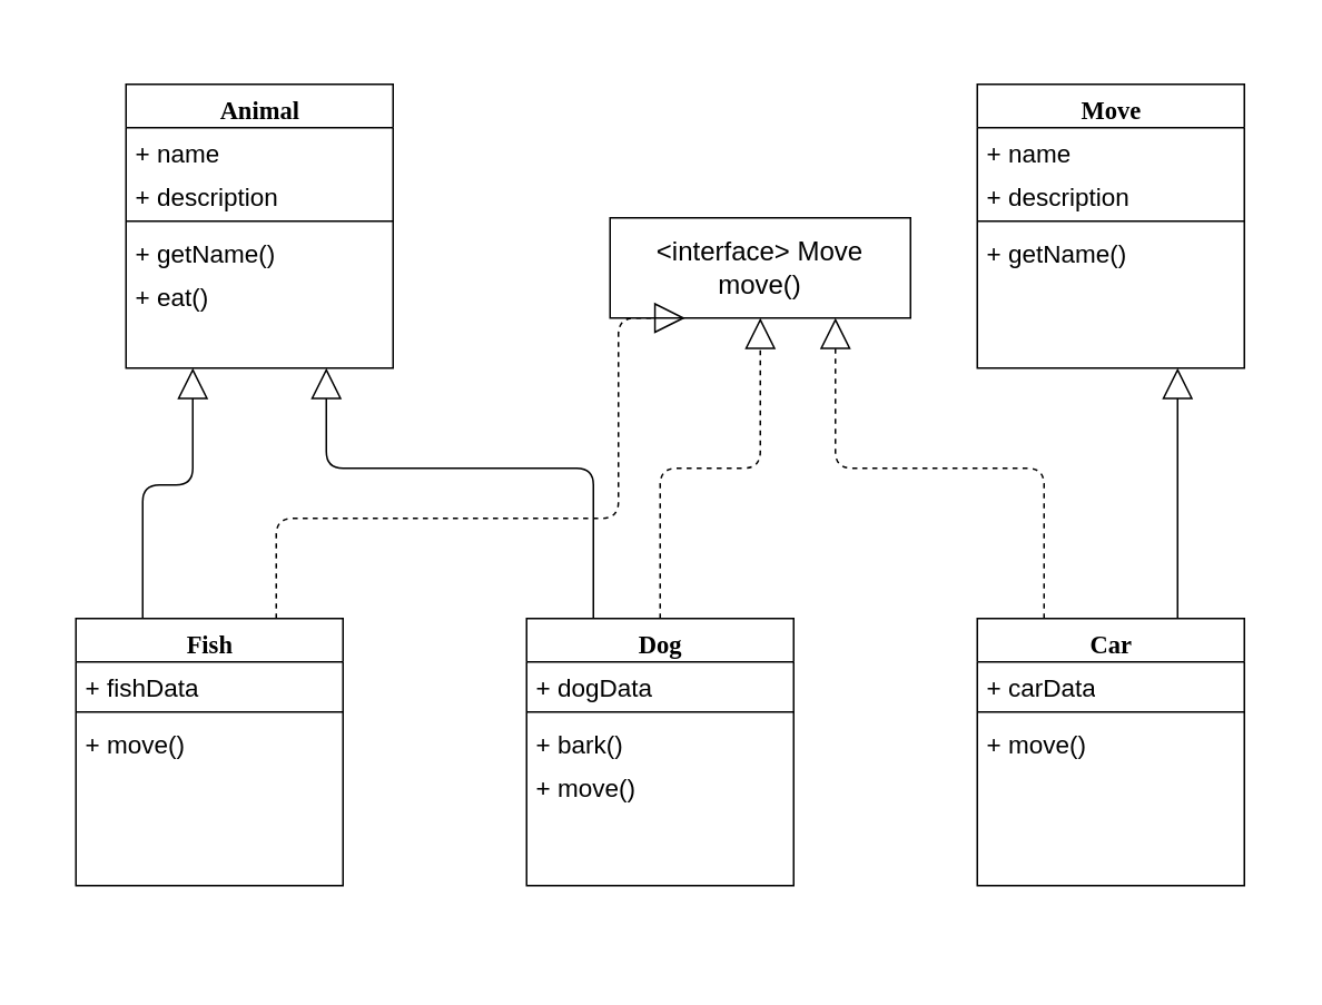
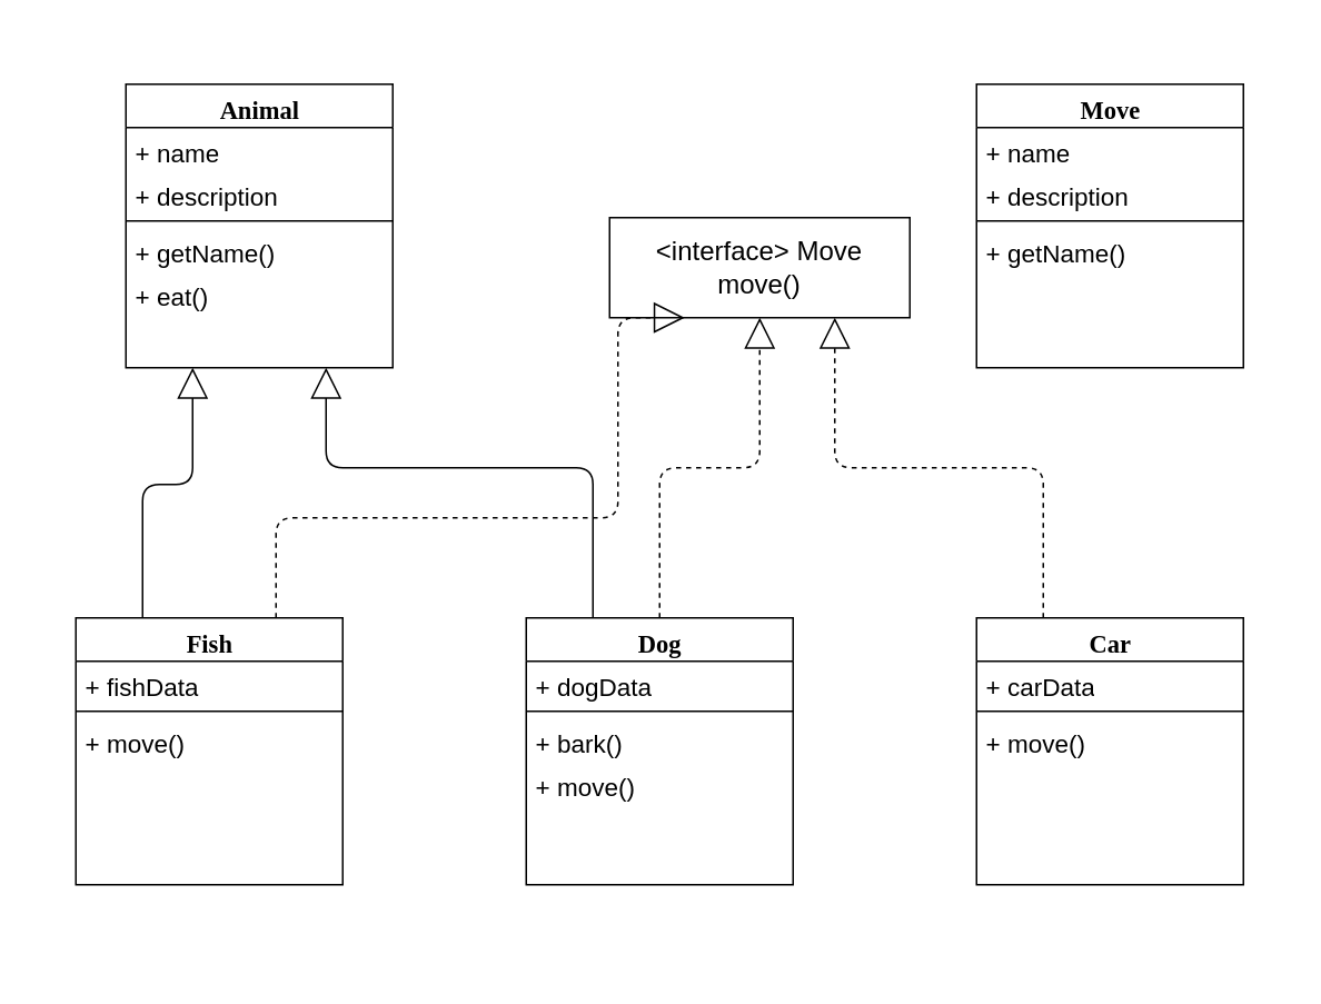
  <mxCell id="0" />
  <mxCell id="1" parent="0" />
  <mxCell id="2" value="" style="rounded=0;whiteSpace=wrap;html=1;fontSize=15;strokeColor=none;" vertex="1" parent="1"><mxGeometry x="20" y="20" width="750" height="560" as="geometry" /></mxCell>
  <mxCell id="3" value="Animal" style="swimlane;html=1;fontStyle=1;align=center;verticalAlign=top;childLayout=stackLayout;horizontal=1;startSize=26;horizontalStack=0;resizeParent=1;resizeLast=0;collapsible=1;marginBottom=0;swimlaneFillColor=#ffffff;rounded=0;shadow=0;comic=0;labelBackgroundColor=none;strokeWidth=1;fillColor=none;fontFamily=Verdana;fontSize=15;" parent="1" vertex="1"><mxGeometry x="75" y="50" width="160" height="170" as="geometry" /></mxCell>
  <mxCell id="4" value="+ name" style="text;html=1;strokeColor=none;fillColor=none;align=left;verticalAlign=top;spacingLeft=4;spacingRight=4;whiteSpace=wrap;overflow=hidden;rotatable=0;points=[[0,0.5],[1,0.5]];portConstraint=eastwest;fontSize=15;" parent="3" vertex="1"><mxGeometry y="26" width="160" height="26" as="geometry" /></mxCell>
  <mxCell id="5" value="+ description" style="text;html=1;strokeColor=none;fillColor=none;align=left;verticalAlign=top;spacingLeft=4;spacingRight=4;whiteSpace=wrap;overflow=hidden;rotatable=0;points=[[0,0.5],[1,0.5]];portConstraint=eastwest;fontSize=15;" parent="3" vertex="1"><mxGeometry y="52" width="160" height="26" as="geometry" /></mxCell>
  <mxCell id="6" value="" style="line;html=1;strokeWidth=1;fillColor=none;align=left;verticalAlign=middle;spacingTop=-1;spacingLeft=3;spacingRight=3;rotatable=0;labelPosition=right;points=[];portConstraint=eastwest;fontSize=15;" parent="3" vertex="1"><mxGeometry y="78" width="160" height="8" as="geometry" /></mxCell>
  <mxCell id="7" value="+ getName()" style="text;html=1;strokeColor=none;fillColor=none;align=left;verticalAlign=top;spacingLeft=4;spacingRight=4;whiteSpace=wrap;overflow=hidden;rotatable=0;points=[[0,0.5],[1,0.5]];portConstraint=eastwest;fontSize=15;" parent="3" vertex="1"><mxGeometry y="86" width="160" height="26" as="geometry" /></mxCell>
  <mxCell id="8" value="+ eat()" style="text;html=1;strokeColor=none;fillColor=none;align=left;verticalAlign=top;spacingLeft=4;spacingRight=4;whiteSpace=wrap;overflow=hidden;rotatable=0;points=[[0,0.5],[1,0.5]];portConstraint=eastwest;fontSize=15;" parent="3" vertex="1"><mxGeometry y="112" width="160" height="26" as="geometry" /></mxCell>
  <mxCell id="9" style="edgeStyle=orthogonalEdgeStyle;html=1;labelBackgroundColor=none;startFill=0;startSize=8;endArrow=block;endFill=0;endSize=16;fontFamily=Verdana;fontSize=12;entryX=0.75;entryY=1;entryDx=0;entryDy=0;exitX=0.25;exitY=0;exitDx=0;exitDy=0;" parent="1" source="10" target="3" edge="1"><mxGeometry relative="1" as="geometry"><Array as="points"><mxPoint x="355" y="280" /><mxPoint x="195" y="280" /></Array><mxPoint x="205" y="160" as="targetPoint" /></mxGeometry></mxCell>
  <mxCell id="10" value="Dog" style="swimlane;html=1;fontStyle=1;align=center;verticalAlign=top;childLayout=stackLayout;horizontal=1;startSize=26;horizontalStack=0;resizeParent=1;resizeLast=0;collapsible=1;marginBottom=0;swimlaneFillColor=#ffffff;rounded=0;shadow=0;comic=0;labelBackgroundColor=none;strokeWidth=1;fillColor=none;fontFamily=Verdana;fontSize=15;" parent="1" vertex="1"><mxGeometry x="315" y="370" width="160" height="160" as="geometry" /></mxCell>
  <mxCell id="11" value="+ dogData" style="text;html=1;strokeColor=none;fillColor=none;align=left;verticalAlign=top;spacingLeft=4;spacingRight=4;whiteSpace=wrap;overflow=hidden;rotatable=0;points=[[0,0.5],[1,0.5]];portConstraint=eastwest;fontSize=15;" parent="10" vertex="1"><mxGeometry y="26" width="160" height="26" as="geometry" /></mxCell>
  <mxCell id="12" value="" style="line;html=1;strokeWidth=1;fillColor=none;align=left;verticalAlign=middle;spacingTop=-1;spacingLeft=3;spacingRight=3;rotatable=0;labelPosition=right;points=[];portConstraint=eastwest;" parent="10" vertex="1"><mxGeometry y="52" width="160" height="8" as="geometry" /></mxCell>
  <mxCell id="13" value="+ bark()" style="text;html=1;strokeColor=none;fillColor=none;align=left;verticalAlign=top;spacingLeft=4;spacingRight=4;whiteSpace=wrap;overflow=hidden;rotatable=0;points=[[0,0.5],[1,0.5]];portConstraint=eastwest;fontSize=15;" parent="10" vertex="1"><mxGeometry y="60" width="160" height="26" as="geometry" /></mxCell>
  <mxCell id="14" value="+ move()" style="text;html=1;strokeColor=none;fillColor=none;align=left;verticalAlign=top;spacingLeft=4;spacingRight=4;whiteSpace=wrap;overflow=hidden;rotatable=0;points=[[0,0.5],[1,0.5]];portConstraint=eastwest;fontSize=15;" parent="10" vertex="1"><mxGeometry y="86" width="160" height="26" as="geometry" /></mxCell>
  <mxCell id="15" style="edgeStyle=orthogonalEdgeStyle;html=1;labelBackgroundColor=none;startFill=0;startSize=8;endArrow=block;endFill=0;endSize=16;fontFamily=Verdana;fontSize=12;entryX=0.25;entryY=1;entryDx=0;entryDy=0;exitX=0.25;exitY=0;exitDx=0;exitDy=0;" parent="1" source="16" target="3" edge="1"><mxGeometry relative="1" as="geometry"><Array as="points"><mxPoint x="85" y="290" /><mxPoint x="115" y="290" /></Array></mxGeometry></mxCell>
  <mxCell id="16" value="Fish" style="swimlane;html=1;fontStyle=1;align=center;verticalAlign=top;childLayout=stackLayout;horizontal=1;startSize=26;horizontalStack=0;resizeParent=1;resizeLast=0;collapsible=1;marginBottom=0;swimlaneFillColor=#ffffff;rounded=0;shadow=0;comic=0;labelBackgroundColor=none;strokeWidth=1;fillColor=none;fontFamily=Verdana;fontSize=15;" vertex="1" parent="1"><mxGeometry x="45" y="370" width="160" height="160" as="geometry" /></mxCell>
  <mxCell id="17" value="+ fishData" style="text;html=1;strokeColor=none;fillColor=none;align=left;verticalAlign=top;spacingLeft=4;spacingRight=4;whiteSpace=wrap;overflow=hidden;rotatable=0;points=[[0,0.5],[1,0.5]];portConstraint=eastwest;fontSize=15;" vertex="1" parent="16"><mxGeometry y="26" width="160" height="26" as="geometry" /></mxCell>
  <mxCell id="18" value="" style="line;html=1;strokeWidth=1;fillColor=none;align=left;verticalAlign=middle;spacingTop=-1;spacingLeft=3;spacingRight=3;rotatable=0;labelPosition=right;points=[];portConstraint=eastwest;" vertex="1" parent="16"><mxGeometry y="52" width="160" height="8" as="geometry" /></mxCell>
  <mxCell id="19" value="+ move()" style="text;html=1;strokeColor=none;fillColor=none;align=left;verticalAlign=top;spacingLeft=4;spacingRight=4;whiteSpace=wrap;overflow=hidden;rotatable=0;points=[[0,0.5],[1,0.5]];portConstraint=eastwest;fontSize=15;" vertex="1" parent="16"><mxGeometry y="60" width="160" height="26" as="geometry" /></mxCell>
  <mxCell id="20" value="&lt;font style=&quot;font-size: 16px&quot;&gt;&amp;lt;interface&amp;gt; Move&lt;br&gt;move()&lt;/font&gt;" style="rounded=0;whiteSpace=wrap;html=1;" vertex="1" parent="1"><mxGeometry x="365" y="130" width="180" height="60" as="geometry" /></mxCell>
  <mxCell id="21" style="html=1;labelBackgroundColor=none;startFill=0;startSize=8;endArrow=block;endFill=0;endSize=16;fontFamily=Verdana;fontSize=12;exitX=0.5;exitY=0;exitDx=0;exitDy=0;dashed=1;entryX=0.5;entryY=1;entryDx=0;entryDy=0;edgeStyle=orthogonalEdgeStyle;" edge="1" parent="1" source="10" target="20"><mxGeometry relative="1" as="geometry"><mxPoint x="405" y="380" as="sourcePoint" /><mxPoint x="425" y="190" as="targetPoint" /></mxGeometry></mxCell>
  <mxCell id="22" style="html=1;labelBackgroundColor=none;startFill=0;startSize=8;endArrow=block;endFill=0;endSize=16;fontFamily=Verdana;fontSize=12;exitX=0.75;exitY=0;exitDx=0;exitDy=0;dashed=1;edgeStyle=orthogonalEdgeStyle;entryX=0.25;entryY=1;entryDx=0;entryDy=0;" edge="1" parent="1" source="16" target="20"><mxGeometry relative="1" as="geometry"><mxPoint x="445" y="380" as="sourcePoint" /><mxPoint x="375" y="190" as="targetPoint" /><Array as="points"><mxPoint x="165" y="310" /><mxPoint x="370" y="310" /></Array></mxGeometry></mxCell>
  <mxCell id="23" value="Move" style="swimlane;html=1;fontStyle=1;align=center;verticalAlign=top;childLayout=stackLayout;horizontal=1;startSize=26;horizontalStack=0;resizeParent=1;resizeLast=0;collapsible=1;marginBottom=0;swimlaneFillColor=#ffffff;rounded=0;shadow=0;comic=0;labelBackgroundColor=none;strokeWidth=1;fillColor=none;fontFamily=Verdana;fontSize=15;" vertex="1" parent="1"><mxGeometry x="585" y="50" width="160" height="170" as="geometry" /></mxCell>
  <mxCell id="24" value="+ name" style="text;html=1;strokeColor=none;fillColor=none;align=left;verticalAlign=top;spacingLeft=4;spacingRight=4;whiteSpace=wrap;overflow=hidden;rotatable=0;points=[[0,0.5],[1,0.5]];portConstraint=eastwest;fontSize=15;" vertex="1" parent="23"><mxGeometry y="26" width="160" height="26" as="geometry" /></mxCell>
  <mxCell id="25" value="+ description" style="text;html=1;strokeColor=none;fillColor=none;align=left;verticalAlign=top;spacingLeft=4;spacingRight=4;whiteSpace=wrap;overflow=hidden;rotatable=0;points=[[0,0.5],[1,0.5]];portConstraint=eastwest;fontSize=15;" vertex="1" parent="23"><mxGeometry y="52" width="160" height="26" as="geometry" /></mxCell>
  <mxCell id="26" value="" style="line;html=1;strokeWidth=1;fillColor=none;align=left;verticalAlign=middle;spacingTop=-1;spacingLeft=3;spacingRight=3;rotatable=0;labelPosition=right;points=[];portConstraint=eastwest;fontSize=15;" vertex="1" parent="23"><mxGeometry y="78" width="160" height="8" as="geometry" /></mxCell>
  <mxCell id="27" value="+ getName()" style="text;html=1;strokeColor=none;fillColor=none;align=left;verticalAlign=top;spacingLeft=4;spacingRight=4;whiteSpace=wrap;overflow=hidden;rotatable=0;points=[[0,0.5],[1,0.5]];portConstraint=eastwest;fontSize=15;" vertex="1" parent="23"><mxGeometry y="86" width="160" height="26" as="geometry" /></mxCell>
  <mxCell id="28" value="Car" style="swimlane;html=1;fontStyle=1;align=center;verticalAlign=top;childLayout=stackLayout;horizontal=1;startSize=26;horizontalStack=0;resizeParent=1;resizeLast=0;collapsible=1;marginBottom=0;swimlaneFillColor=#ffffff;rounded=0;shadow=0;comic=0;labelBackgroundColor=none;strokeWidth=1;fillColor=none;fontFamily=Verdana;fontSize=15;" vertex="1" parent="1"><mxGeometry x="585" y="370" width="160" height="160" as="geometry" /></mxCell>
  <mxCell id="29" value="+ carData" style="text;html=1;strokeColor=none;fillColor=none;align=left;verticalAlign=top;spacingLeft=4;spacingRight=4;whiteSpace=wrap;overflow=hidden;rotatable=0;points=[[0,0.5],[1,0.5]];portConstraint=eastwest;fontSize=15;" vertex="1" parent="28"><mxGeometry y="26" width="160" height="26" as="geometry" /></mxCell>
  <mxCell id="30" value="" style="line;html=1;strokeWidth=1;fillColor=none;align=left;verticalAlign=middle;spacingTop=-1;spacingLeft=3;spacingRight=3;rotatable=0;labelPosition=right;points=[];portConstraint=eastwest;" vertex="1" parent="28"><mxGeometry y="52" width="160" height="8" as="geometry" /></mxCell>
  <mxCell id="31" value="+ move()" style="text;html=1;strokeColor=none;fillColor=none;align=left;verticalAlign=top;spacingLeft=4;spacingRight=4;whiteSpace=wrap;overflow=hidden;rotatable=0;points=[[0,0.5],[1,0.5]];portConstraint=eastwest;fontSize=15;" vertex="1" parent="28"><mxGeometry y="60" width="160" height="26" as="geometry" /></mxCell>
  <mxCell id="32" style="html=1;labelBackgroundColor=none;startFill=0;startSize=8;endArrow=block;endFill=0;endSize=16;fontFamily=Verdana;fontSize=12;exitX=0.25;exitY=0;exitDx=0;exitDy=0;dashed=1;entryX=0.75;entryY=1;entryDx=0;entryDy=0;edgeStyle=orthogonalEdgeStyle;" edge="1" parent="1" source="28" target="20"><mxGeometry relative="1" as="geometry"><mxPoint x="405" y="380" as="sourcePoint" /><mxPoint x="423" y="200" as="targetPoint" /></mxGeometry></mxCell>
- <mxCell id="33" style="edgeStyle=orthogonalEdgeStyle;html=1;labelBackgroundColor=none;startFill=0;startSize=8;endArrow=block;endFill=0;endSize=16;fontFamily=Verdana;fontSize=12;entryX=0.75;entryY=1;entryDx=0;entryDy=0;exitX=0.75;exitY=0;exitDx=0;exitDy=0;" edge="1" parent="1" source="28" target="23"><mxGeometry relative="1" as="geometry"><Array as="points"><mxPoint x="705" y="330" /><mxPoint x="705" y="330" /></Array><mxPoint x="365" y="380" as="sourcePoint" /><mxPoint x="205" y="230" as="targetPoint" /></mxGeometry></mxCell>
